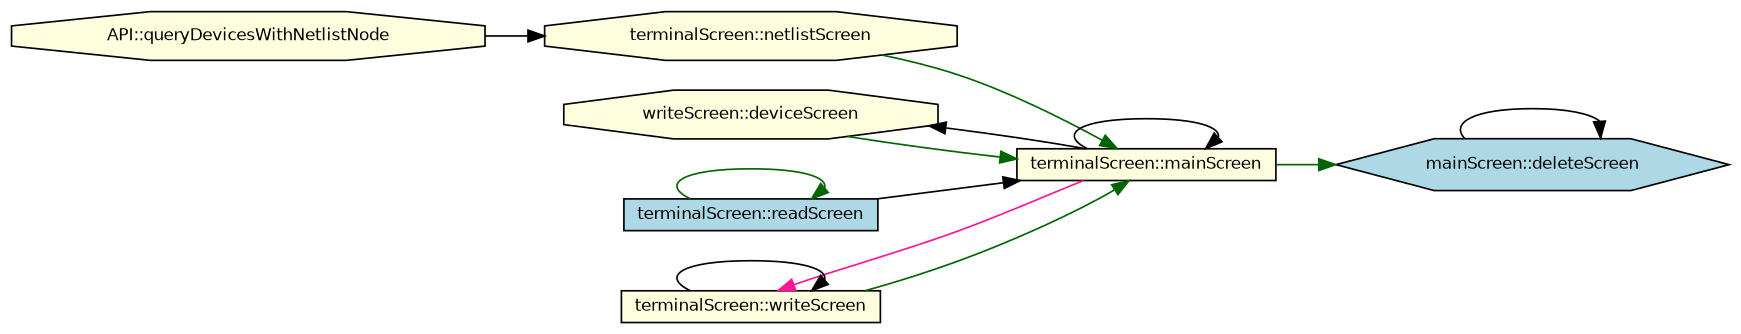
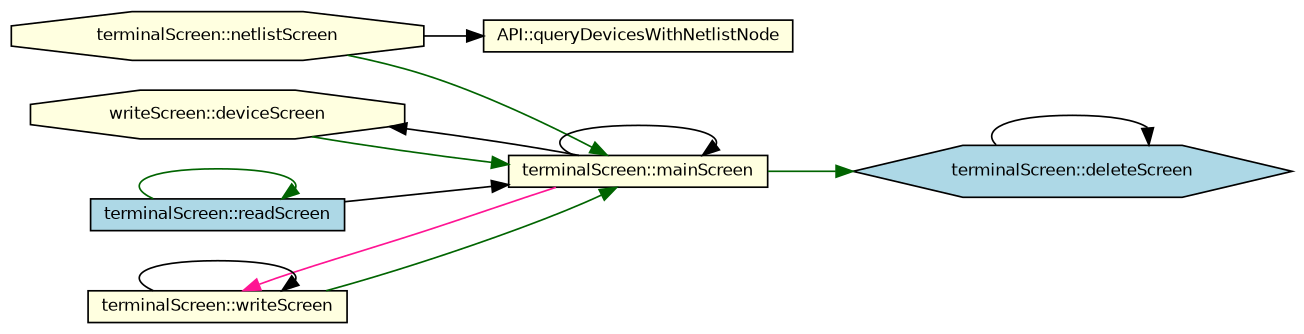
  digraph {
    rankdir=RL
    node [color=black fillcolor=lightyellow fontname=Helvetica fontsize=10 shape=box style=filled]
    edge [color=black dir=back fontname=Helvetica fontsize=10 labelfontname=Helvetica labelfontsize=10 style=solid]
-   n1 [fontcolor=black height=0.2 label="API::queryDevicesWithNetlistNode" shape=octagon width=0.4]
+   n1 [fontcolor=black height=0.2 label="API::queryDevicesWithNetlistNode" width=0.4]
    n2 [height=0.2 label="terminalScreen::netlistScreen" shape=octagon width=0.4]
    n3 [height=0.2 label="terminalScreen::mainScreen" width=0.4]
    n4 [height=0.2 label="writeScreen::deviceScreen" shape=octagon width=0.4]
    n5 [fillcolor=lightblue height=0.2 label="terminalScreen::readScreen" width=0.4]
    n6 [height=0.2 label="terminalScreen::writeScreen" width=0.4]
-   n7 [fillcolor=lightblue height=0.2 label="mainScreen::deleteScreen" shape=hexagon width=0.4]
-   n2 -> n1
+   n7 [fillcolor=lightblue height=0.2 label="terminalScreen::deleteScreen" shape=hexagon width=0.4]
+   n1 -> n2
    n3 -> n2 [color=darkgreen]
    n3 -> n3
    n3 -> n4 [color=darkgreen]
    n3 -> n5
    n3 -> n6 [color=darkgreen]
    n4 -> n3
    n5 -> n5 [color=darkgreen]
    n6 -> n3 [color=deeppink]
    n6 -> n6
    n7 -> n3 [color=darkgreen]
    n7 -> n7
  }
